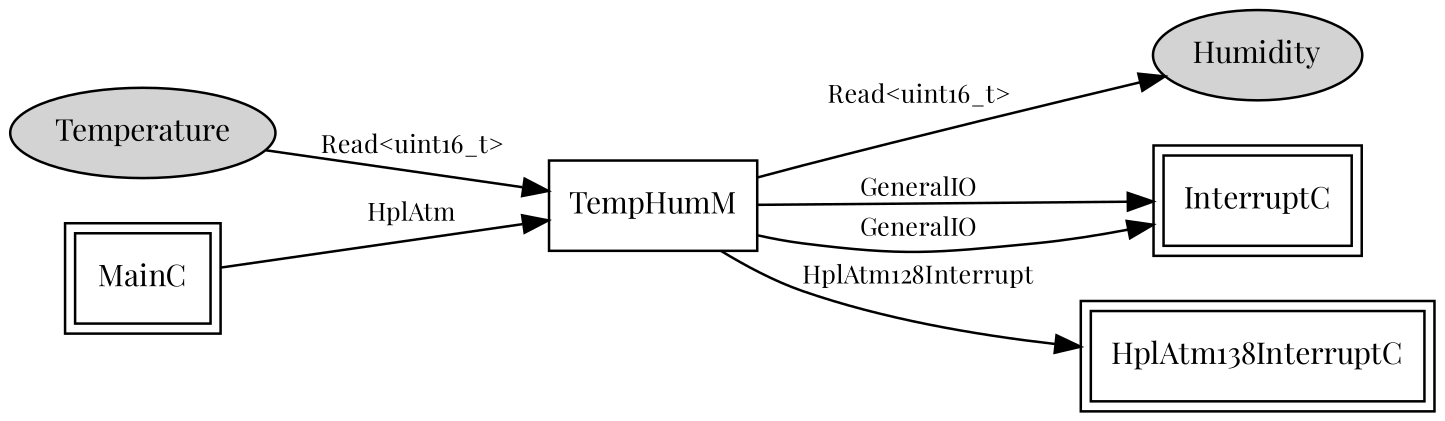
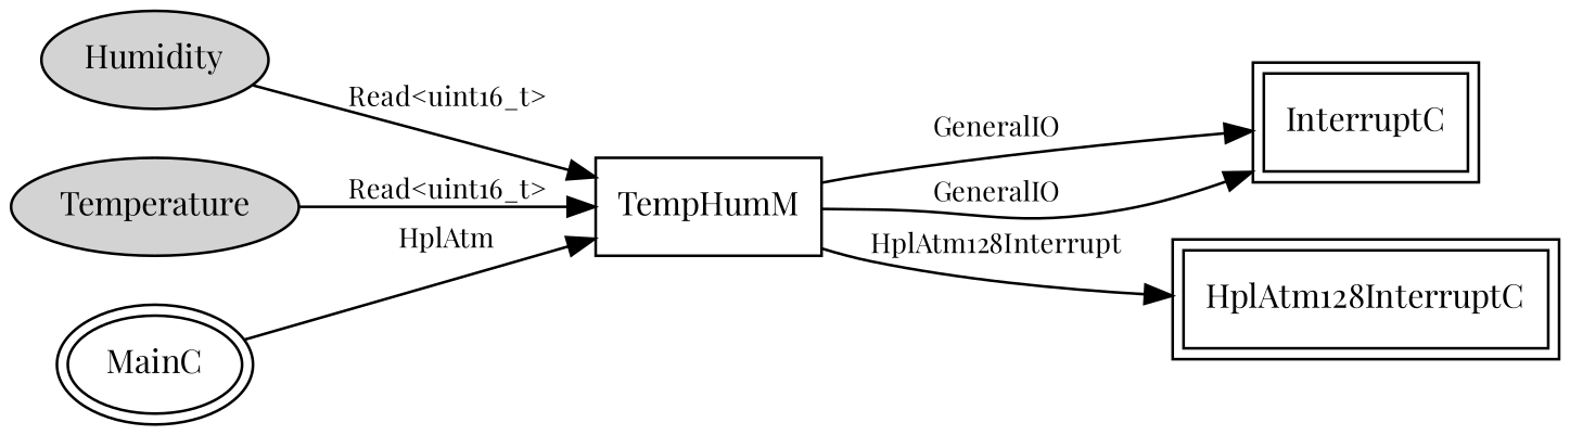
  digraph {
    fontname="Playfair Display"
    rankdir=LR
    node [fontname="Playfair Display" fontsize=12 shape=box]
    edge [fontname="Playfair Display" fontsize=10]
    n1 [label=Humidity shape=ellipse style=filled]
    TempHumM
    n3 [label=InterruptC peripheries=2]
-   HplAtm128InterruptC [peripheries=2 label=HplAtm138InterruptC]
+   HplAtm128InterruptC [peripheries=2]
    n5 [label=Temperature shape=ellipse style=filled]
-   MainC [peripheries=2]
-   TempHumM -> n1 [label="Read<uint16_t>"]
+   MainC [peripheries=2 shape=ellipse]
+   n1 -> TempHumM [label="Read<uint16_t>"]
    TempHumM -> n3 [label=GeneralIO]
    TempHumM -> n3 [label=GeneralIO]
    TempHumM -> HplAtm128InterruptC [label=HplAtm128Interrupt]
    n5 -> TempHumM [label="Read<uint16_t>"]
    MainC -> TempHumM [label=HplAtm]
  }
